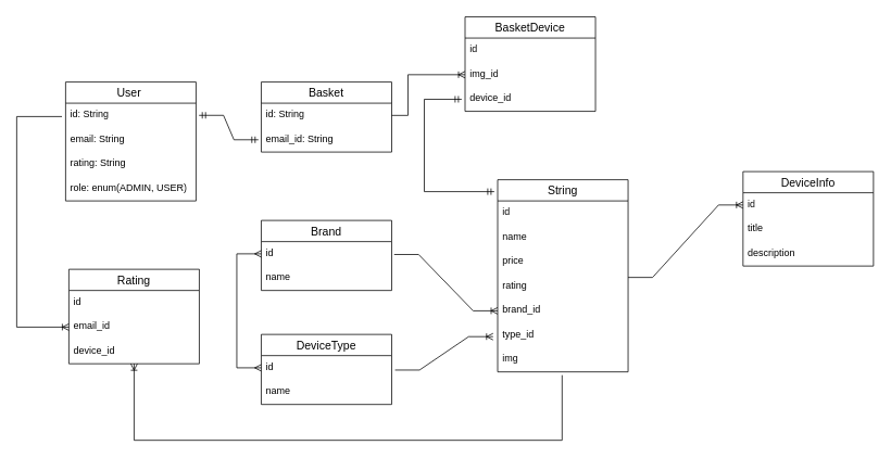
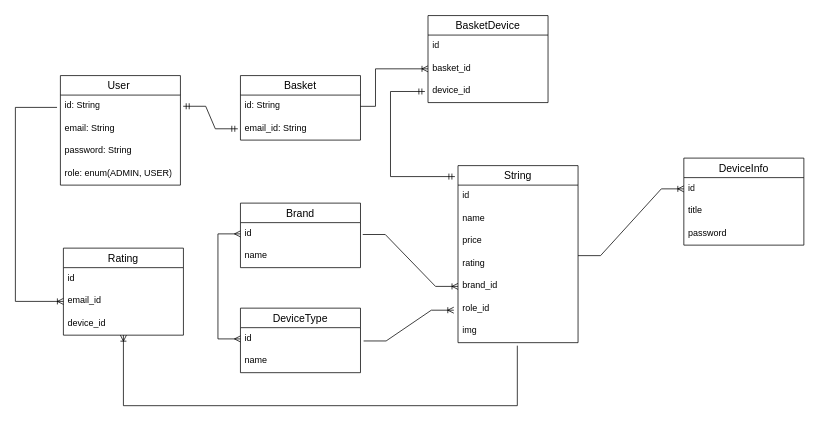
  <mxCell id="0" />
  <mxCell id="1" parent="0" />
  <mxCell id="2" value="User " style="swimlane;fontStyle=0;childLayout=stackLayout;horizontal=1;startSize=26;horizontalStack=0;resizeParent=1;resizeParentMax=0;resizeLast=0;collapsible=1;marginBottom=0;align=center;fontSize=14;" parent="1" vertex="1"><mxGeometry x="80" y="100" width="160" height="146" as="geometry" /></mxCell>
  <mxCell id="3" value="id: String" style="text;strokeColor=none;fillColor=none;spacingLeft=4;spacingRight=4;overflow=hidden;rotatable=0;points=[[0,0.5],[1,0.5]];portConstraint=eastwest;fontSize=12;whiteSpace=wrap;html=1;" parent="2" vertex="1"><mxGeometry y="26" width="160" height="30" as="geometry" /></mxCell>
  <mxCell id="4" value="email: String" style="text;strokeColor=none;fillColor=none;spacingLeft=4;spacingRight=4;overflow=hidden;rotatable=0;points=[[0,0.5],[1,0.5]];portConstraint=eastwest;fontSize=12;whiteSpace=wrap;html=1;" parent="2" vertex="1"><mxGeometry y="56" width="160" height="30" as="geometry" /></mxCell>
- <mxCell id="5" value="rating: String&lt;br&gt;" style="text;strokeColor=none;fillColor=none;spacingLeft=4;spacingRight=4;overflow=hidden;rotatable=0;points=[[0,0.5],[1,0.5]];portConstraint=eastwest;fontSize=12;whiteSpace=wrap;html=1;" parent="2" vertex="1"><mxGeometry y="86" width="160" height="30" as="geometry" /></mxCell>
+ <mxCell id="5" value="password: String&lt;br&gt;" style="text;strokeColor=none;fillColor=none;spacingLeft=4;spacingRight=4;overflow=hidden;rotatable=0;points=[[0,0.5],[1,0.5]];portConstraint=eastwest;fontSize=12;whiteSpace=wrap;html=1;" parent="2" vertex="1"><mxGeometry y="86" width="160" height="30" as="geometry" /></mxCell>
  <mxCell id="6" value="role: enum(ADMIN, USER)" style="text;strokeColor=none;fillColor=none;spacingLeft=4;spacingRight=4;overflow=hidden;rotatable=0;points=[[0,0.5],[1,0.5]];portConstraint=eastwest;fontSize=12;whiteSpace=wrap;html=1;" parent="2" vertex="1"><mxGeometry y="116" width="160" height="30" as="geometry" /></mxCell>
  <mxCell id="7" value="Basket" style="swimlane;fontStyle=0;childLayout=stackLayout;horizontal=1;startSize=26;horizontalStack=0;resizeParent=1;resizeParentMax=0;resizeLast=0;collapsible=1;marginBottom=0;align=center;fontSize=14;" parent="1" vertex="1"><mxGeometry x="320" y="100" width="160" height="86" as="geometry" /></mxCell>
  <mxCell id="8" value="id: String" style="text;strokeColor=none;fillColor=none;spacingLeft=4;spacingRight=4;overflow=hidden;rotatable=0;points=[[0,0.5],[1,0.5]];portConstraint=eastwest;fontSize=12;whiteSpace=wrap;html=1;" parent="7" vertex="1"><mxGeometry y="26" width="160" height="30" as="geometry" /></mxCell>
  <mxCell id="9" value="email_id: String" style="text;strokeColor=none;fillColor=none;spacingLeft=4;spacingRight=4;overflow=hidden;rotatable=0;points=[[0,0.5],[1,0.5]];portConstraint=eastwest;fontSize=12;whiteSpace=wrap;html=1;" parent="7" vertex="1"><mxGeometry y="56" width="160" height="30" as="geometry" /></mxCell>
  <mxCell id="10" value="" style="edgeStyle=entityRelationEdgeStyle;fontSize=12;html=1;endArrow=ERmandOne;startArrow=ERmandOne;rounded=0;entryX=-0.022;entryY=0.497;entryDx=0;entryDy=0;entryPerimeter=0;exitX=1.023;exitY=0.497;exitDx=0;exitDy=0;exitPerimeter=0;" parent="1" source="3" target="9" edge="1"><mxGeometry width="100" height="100" relative="1" as="geometry"><mxPoint x="240" y="200" as="sourcePoint" /><mxPoint x="340" y="100" as="targetPoint" /></mxGeometry></mxCell>
  <mxCell id="11" value="String" style="swimlane;fontStyle=0;childLayout=stackLayout;horizontal=1;startSize=26;horizontalStack=0;resizeParent=1;resizeParentMax=0;resizeLast=0;collapsible=1;marginBottom=0;align=center;fontSize=14;" parent="1" vertex="1"><mxGeometry x="610" y="220" width="160" height="236" as="geometry" /></mxCell>
  <mxCell id="12" value="id" style="text;strokeColor=none;fillColor=none;spacingLeft=4;spacingRight=4;overflow=hidden;rotatable=0;points=[[0,0.5],[1,0.5]];portConstraint=eastwest;fontSize=12;whiteSpace=wrap;html=1;" parent="11" vertex="1"><mxGeometry y="26" width="160" height="30" as="geometry" /></mxCell>
  <mxCell id="13" value="name" style="text;strokeColor=none;fillColor=none;spacingLeft=4;spacingRight=4;overflow=hidden;rotatable=0;points=[[0,0.5],[1,0.5]];portConstraint=eastwest;fontSize=12;whiteSpace=wrap;html=1;" parent="11" vertex="1"><mxGeometry y="56" width="160" height="30" as="geometry" /></mxCell>
  <mxCell id="14" value="price" style="text;strokeColor=none;fillColor=none;spacingLeft=4;spacingRight=4;overflow=hidden;rotatable=0;points=[[0,0.5],[1,0.5]];portConstraint=eastwest;fontSize=12;whiteSpace=wrap;html=1;" parent="11" vertex="1"><mxGeometry y="86" width="160" height="30" as="geometry" /></mxCell>
  <mxCell id="15" value="rating" style="text;strokeColor=none;fillColor=none;spacingLeft=4;spacingRight=4;overflow=hidden;rotatable=0;points=[[0,0.5],[1,0.5]];portConstraint=eastwest;fontSize=12;whiteSpace=wrap;html=1;" parent="11" vertex="1"><mxGeometry y="116" width="160" height="30" as="geometry" /></mxCell>
  <mxCell id="16" value="brand_id&lt;br&gt;" style="text;strokeColor=none;fillColor=none;spacingLeft=4;spacingRight=4;overflow=hidden;rotatable=0;points=[[0,0.5],[1,0.5]];portConstraint=eastwest;fontSize=12;whiteSpace=wrap;html=1;" parent="11" vertex="1"><mxGeometry y="146" width="160" height="30" as="geometry" /></mxCell>
- <mxCell id="17" value="type_id" style="text;strokeColor=none;fillColor=none;spacingLeft=4;spacingRight=4;overflow=hidden;rotatable=0;points=[[0,0.5],[1,0.5]];portConstraint=eastwest;fontSize=12;whiteSpace=wrap;html=1;" parent="11" vertex="1"><mxGeometry y="176" width="160" height="30" as="geometry" /></mxCell>
+ <mxCell id="17" value="role_id" style="text;strokeColor=none;fillColor=none;spacingLeft=4;spacingRight=4;overflow=hidden;rotatable=0;points=[[0,0.5],[1,0.5]];portConstraint=eastwest;fontSize=12;whiteSpace=wrap;html=1;" parent="11" vertex="1"><mxGeometry y="176" width="160" height="30" as="geometry" /></mxCell>
  <mxCell id="18" value="img" style="text;strokeColor=none;fillColor=none;spacingLeft=4;spacingRight=4;overflow=hidden;rotatable=0;points=[[0,0.5],[1,0.5]];portConstraint=eastwest;fontSize=12;whiteSpace=wrap;html=1;" parent="11" vertex="1"><mxGeometry y="206" width="160" height="30" as="geometry" /></mxCell>
  <mxCell id="19" value="DeviceType" style="swimlane;fontStyle=0;childLayout=stackLayout;horizontal=1;startSize=26;horizontalStack=0;resizeParent=1;resizeParentMax=0;resizeLast=0;collapsible=1;marginBottom=0;align=center;fontSize=14;" parent="1" vertex="1"><mxGeometry x="320" y="410" width="160" height="86" as="geometry" /></mxCell>
  <mxCell id="20" value="id" style="text;strokeColor=none;fillColor=none;spacingLeft=4;spacingRight=4;overflow=hidden;rotatable=0;points=[[0,0.5],[1,0.5]];portConstraint=eastwest;fontSize=12;whiteSpace=wrap;html=1;" parent="19" vertex="1"><mxGeometry y="26" width="160" height="30" as="geometry" /></mxCell>
  <mxCell id="21" value="name&lt;br&gt;" style="text;strokeColor=none;fillColor=none;spacingLeft=4;spacingRight=4;overflow=hidden;rotatable=0;points=[[0,0.5],[1,0.5]];portConstraint=eastwest;fontSize=12;whiteSpace=wrap;html=1;" parent="19" vertex="1"><mxGeometry y="56" width="160" height="30" as="geometry" /></mxCell>
  <mxCell id="22" value="" style="edgeStyle=entityRelationEdgeStyle;fontSize=12;html=1;endArrow=ERoneToMany;rounded=0;exitX=1.026;exitY=0.591;exitDx=0;exitDy=0;exitPerimeter=0;entryX=-0.035;entryY=0.557;entryDx=0;entryDy=0;entryPerimeter=0;" parent="1" source="20" target="17" edge="1"><mxGeometry width="100" height="100" relative="1" as="geometry"><mxPoint x="577" y="391.87" as="sourcePoint" /><mxPoint x="630" y="260" as="targetPoint" /></mxGeometry></mxCell>
  <mxCell id="23" value="Brand" style="swimlane;fontStyle=0;childLayout=stackLayout;horizontal=1;startSize=26;horizontalStack=0;resizeParent=1;resizeParentMax=0;resizeLast=0;collapsible=1;marginBottom=0;align=center;fontSize=14;" parent="1" vertex="1"><mxGeometry x="320" y="270" width="160" height="86" as="geometry" /></mxCell>
  <mxCell id="24" value="id" style="text;strokeColor=none;fillColor=none;spacingLeft=4;spacingRight=4;overflow=hidden;rotatable=0;points=[[0,0.5],[1,0.5]];portConstraint=eastwest;fontSize=12;whiteSpace=wrap;html=1;" parent="23" vertex="1"><mxGeometry y="26" width="160" height="30" as="geometry" /></mxCell>
  <mxCell id="25" value="name" style="text;strokeColor=none;fillColor=none;spacingLeft=4;spacingRight=4;overflow=hidden;rotatable=0;points=[[0,0.5],[1,0.5]];portConstraint=eastwest;fontSize=12;whiteSpace=wrap;html=1;" parent="23" vertex="1"><mxGeometry y="56" width="160" height="30" as="geometry" /></mxCell>
  <mxCell id="26" value="" style="edgeStyle=entityRelationEdgeStyle;fontSize=12;html=1;endArrow=ERoneToMany;rounded=0;entryX=0;entryY=0.5;entryDx=0;entryDy=0;exitX=1.019;exitY=0.528;exitDx=0;exitDy=0;exitPerimeter=0;" parent="1" source="24" target="16" edge="1"><mxGeometry width="100" height="100" relative="1" as="geometry"><mxPoint x="477" y="410" as="sourcePoint" /><mxPoint x="577" y="310" as="targetPoint" /><Array as="points"><mxPoint x="227" y="350" /></Array></mxGeometry></mxCell>
  <mxCell id="27" value="" style="edgeStyle=elbowEdgeStyle;fontSize=12;html=1;endArrow=ERmany;startArrow=ERmany;rounded=0;elbow=vertical;" parent="1" source="20" target="24" edge="1"><mxGeometry width="100" height="100" relative="1" as="geometry"><mxPoint x="200" y="410" as="sourcePoint" /><mxPoint x="300" y="310" as="targetPoint" /><Array as="points"><mxPoint x="290" y="380" /></Array></mxGeometry></mxCell>
  <mxCell id="28" value="DeviceInfo" style="swimlane;fontStyle=0;childLayout=stackLayout;horizontal=1;startSize=26;horizontalStack=0;resizeParent=1;resizeParentMax=0;resizeLast=0;collapsible=1;marginBottom=0;align=center;fontSize=14;" parent="1" vertex="1"><mxGeometry x="911" y="210" width="160" height="116" as="geometry" /></mxCell>
  <mxCell id="29" value="id" style="text;strokeColor=none;fillColor=none;spacingLeft=4;spacingRight=4;overflow=hidden;rotatable=0;points=[[0,0.5],[1,0.5]];portConstraint=eastwest;fontSize=12;whiteSpace=wrap;html=1;" parent="28" vertex="1"><mxGeometry y="26" width="160" height="30" as="geometry" /></mxCell>
  <mxCell id="30" value="title&lt;br&gt;" style="text;strokeColor=none;fillColor=none;spacingLeft=4;spacingRight=4;overflow=hidden;rotatable=0;points=[[0,0.5],[1,0.5]];portConstraint=eastwest;fontSize=12;whiteSpace=wrap;html=1;" parent="28" vertex="1"><mxGeometry y="56" width="160" height="30" as="geometry" /></mxCell>
- <mxCell id="31" value="description" style="text;strokeColor=none;fillColor=none;spacingLeft=4;spacingRight=4;overflow=hidden;rotatable=0;points=[[0,0.5],[1,0.5]];portConstraint=eastwest;fontSize=12;whiteSpace=wrap;html=1;" parent="28" vertex="1"><mxGeometry y="86" width="160" height="30" as="geometry" /></mxCell>
+ <mxCell id="31" value="password" style="text;strokeColor=none;fillColor=none;spacingLeft=4;spacingRight=4;overflow=hidden;rotatable=0;points=[[0,0.5],[1,0.5]];portConstraint=eastwest;fontSize=12;whiteSpace=wrap;html=1;" parent="28" vertex="1"><mxGeometry y="86" width="160" height="30" as="geometry" /></mxCell>
  <mxCell id="32" value="" style="edgeStyle=entityRelationEdgeStyle;fontSize=12;html=1;endArrow=ERoneToMany;rounded=0;" parent="1" target="29" edge="1"><mxGeometry width="100" height="100" relative="1" as="geometry"><mxPoint x="770" y="340" as="sourcePoint" /><mxPoint x="840" y="240" as="targetPoint" /></mxGeometry></mxCell>
  <mxCell id="33" value="" style="edgeStyle=orthogonalEdgeStyle;fontSize=12;html=1;endArrow=ERoneToMany;rounded=0;exitX=1;exitY=0.5;exitDx=0;exitDy=0;" parent="1" source="8" target="36" edge="1"><mxGeometry width="100" height="100" relative="1" as="geometry"><mxPoint x="490" y="141" as="sourcePoint" /><mxPoint x="530" y="40" as="targetPoint" /><Array as="points"><mxPoint x="500" y="141" /><mxPoint x="500" y="91" /></Array></mxGeometry></mxCell>
  <mxCell id="34" value="BasketDevice" style="swimlane;fontStyle=0;childLayout=stackLayout;horizontal=1;startSize=26;horizontalStack=0;resizeParent=1;resizeParentMax=0;resizeLast=0;collapsible=1;marginBottom=0;align=center;fontSize=14;" parent="1" vertex="1"><mxGeometry x="570" y="20" width="160" height="116" as="geometry" /></mxCell>
  <mxCell id="35" value="id&lt;br&gt;" style="text;strokeColor=none;fillColor=none;spacingLeft=4;spacingRight=4;overflow=hidden;rotatable=0;points=[[0,0.5],[1,0.5]];portConstraint=eastwest;fontSize=12;whiteSpace=wrap;html=1;" parent="34" vertex="1"><mxGeometry y="26" width="160" height="30" as="geometry" /></mxCell>
- <mxCell id="36" value="img_id" style="text;strokeColor=none;fillColor=none;spacingLeft=4;spacingRight=4;overflow=hidden;rotatable=0;points=[[0,0.5],[1,0.5]];portConstraint=eastwest;fontSize=12;whiteSpace=wrap;html=1;" parent="34" vertex="1"><mxGeometry y="56" width="160" height="30" as="geometry" /></mxCell>
+ <mxCell id="36" value="basket_id" style="text;strokeColor=none;fillColor=none;spacingLeft=4;spacingRight=4;overflow=hidden;rotatable=0;points=[[0,0.5],[1,0.5]];portConstraint=eastwest;fontSize=12;whiteSpace=wrap;html=1;" parent="34" vertex="1"><mxGeometry y="56" width="160" height="30" as="geometry" /></mxCell>
  <mxCell id="37" value="device_id" style="text;strokeColor=none;fillColor=none;spacingLeft=4;spacingRight=4;overflow=hidden;rotatable=0;points=[[0,0.5],[1,0.5]];portConstraint=eastwest;fontSize=12;whiteSpace=wrap;html=1;" parent="34" vertex="1"><mxGeometry y="86" width="160" height="30" as="geometry" /></mxCell>
  <mxCell id="38" value="" style="fontSize=12;html=1;endArrow=ERmandOne;startArrow=ERmandOne;rounded=0;exitX=-0.026;exitY=0.062;exitDx=0;exitDy=0;exitPerimeter=0;edgeStyle=elbowEdgeStyle;entryX=-0.026;entryY=0.507;entryDx=0;entryDy=0;entryPerimeter=0;" parent="1" source="11" target="37" edge="1"><mxGeometry width="100" height="100" relative="1" as="geometry"><mxPoint x="588.24" y="238.172" as="sourcePoint" /><mxPoint x="540" y="120" as="targetPoint" /><Array as="points"><mxPoint x="520" y="200" /></Array></mxGeometry></mxCell>
  <mxCell id="39" value="Rating" style="swimlane;fontStyle=0;childLayout=stackLayout;horizontal=1;startSize=26;horizontalStack=0;resizeParent=1;resizeParentMax=0;resizeLast=0;collapsible=1;marginBottom=0;align=center;fontSize=14;" parent="1" vertex="1"><mxGeometry x="84" y="330" width="160" height="116" as="geometry" /></mxCell>
  <mxCell id="40" value="id" style="text;strokeColor=none;fillColor=none;spacingLeft=4;spacingRight=4;overflow=hidden;rotatable=0;points=[[0,0.5],[1,0.5]];portConstraint=eastwest;fontSize=12;whiteSpace=wrap;html=1;" parent="39" vertex="1"><mxGeometry y="26" width="160" height="30" as="geometry" /></mxCell>
  <mxCell id="41" value="email_id&lt;br&gt;&lt;span style=&quot;white-space: pre;&quot;&gt;&#09;&lt;/span&gt;&lt;span style=&quot;white-space: pre;&quot;&gt;&#09;&lt;/span&gt;" style="text;strokeColor=none;fillColor=none;spacingLeft=4;spacingRight=4;overflow=hidden;rotatable=0;points=[[0,0.5],[1,0.5]];portConstraint=eastwest;fontSize=12;whiteSpace=wrap;html=1;" parent="39" vertex="1"><mxGeometry y="56" width="160" height="30" as="geometry" /></mxCell>
  <mxCell id="42" value="device_id" style="text;strokeColor=none;fillColor=none;spacingLeft=4;spacingRight=4;overflow=hidden;rotatable=0;points=[[0,0.5],[1,0.5]];portConstraint=eastwest;fontSize=12;whiteSpace=wrap;html=1;" parent="39" vertex="1"><mxGeometry y="86" width="160" height="30" as="geometry" /></mxCell>
  <mxCell id="43" value="" style="edgeStyle=elbowEdgeStyle;fontSize=12;html=1;endArrow=ERoneToMany;rounded=0;exitX=-0.028;exitY=0.547;exitDx=0;exitDy=0;exitPerimeter=0;" parent="1" source="3" target="41" edge="1"><mxGeometry width="100" height="100" relative="1" as="geometry"><mxPoint x="-90" y="300" as="sourcePoint" /><mxPoint x="10" y="200" as="targetPoint" /><Array as="points"><mxPoint x="20" y="260" /></Array></mxGeometry></mxCell>
  <mxCell id="44" value="" style="edgeStyle=elbowEdgeStyle;fontSize=12;html=1;endArrow=ERoneToMany;rounded=0;elbow=vertical;exitX=0.494;exitY=1.133;exitDx=0;exitDy=0;exitPerimeter=0;" parent="1" source="18" target="42" edge="1"><mxGeometry width="100" height="100" relative="1" as="geometry"><mxPoint x="340" y="370" as="sourcePoint" /><mxPoint x="100" y="540" as="targetPoint" /><Array as="points"><mxPoint x="430" y="540" /></Array></mxGeometry></mxCell>
